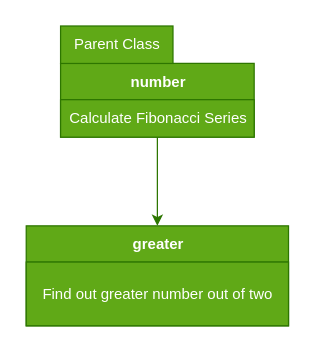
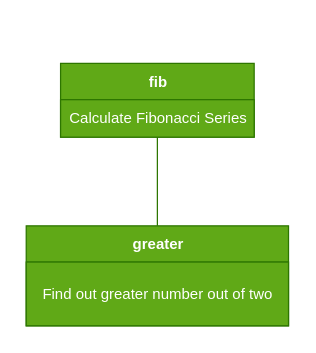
  <mxCell id="0" />
  <mxCell id="1" parent="0" />
- <mxCell id="2" value="number" style="swimlane;fontStyle=1;align=center;verticalAlign=middle;childLayout=stackLayout;horizontal=1;startSize=29;horizontalStack=0;resizeParent=1;resizeParentMax=0;resizeLast=0;collapsible=0;marginBottom=0;html=1;fillColor=#60a917;fontColor=#ffffff;strokeColor=#2D7600;" parent="1" vertex="1"><mxGeometry x="48" y="50" width="155" height="59" as="geometry" /></mxCell>
+ <mxCell id="2" value="fib" style="swimlane;fontStyle=1;align=center;verticalAlign=middle;childLayout=stackLayout;horizontal=1;startSize=29;horizontalStack=0;resizeParent=1;resizeParentMax=0;resizeLast=0;collapsible=0;marginBottom=0;html=1;fillColor=#60a917;fontColor=#ffffff;strokeColor=#2D7600;" parent="1" vertex="1"><mxGeometry x="48" y="50" width="155" height="59" as="geometry" /></mxCell>
  <mxCell id="3" value="Calculate Fibonacci Series" style="text;html=1;align=center;verticalAlign=middle;resizable=0;points=[];autosize=1;fillColor=#60a917;fontColor=#ffffff;strokeColor=#2D7600;" parent="2" vertex="1"><mxGeometry y="29" width="155" height="30" as="geometry" /></mxCell>
  <mxCell id="4" value="greater" style="swimlane;fontStyle=1;align=center;verticalAlign=middle;childLayout=stackLayout;horizontal=1;startSize=29;horizontalStack=0;resizeParent=1;resizeParentMax=0;resizeLast=0;collapsible=0;marginBottom=0;html=1;fillColor=#60a917;fontColor=#ffffff;strokeColor=#2D7600;" parent="1" vertex="1"><mxGeometry x="20.5" y="180" width="210" height="80" as="geometry" /></mxCell>
  <mxCell id="5" value="Find out greater number out of two" style="text;html=1;align=center;verticalAlign=middle;spacingLeft=4;spacingRight=4;overflow=hidden;rotatable=0;points=[[0,0.5],[1,0.5]];portConstraint=eastwest;fillColor=#60a917;fontColor=#ffffff;strokeColor=#2D7600;" parent="4" vertex="1"><mxGeometry y="29" width="210" height="51" as="geometry" /></mxCell>
- <mxCell id="6" style="edgeStyle=orthogonalEdgeStyle;rounded=0;orthogonalLoop=1;jettySize=auto;html=1;fillColor=#60a917;strokeColor=#2D7600;" parent="1" source="3" target="4" edge="1"><mxGeometry relative="1" as="geometry" /></mxCell>
- <mxCell id="7" value="Parent Class" style="text;html=1;align=center;verticalAlign=middle;resizable=0;points=[];autosize=1;fillColor=#60a917;fontColor=#ffffff;strokeColor=#2D7600;" parent="1" vertex="1"><mxGeometry x="48" y="20" width="90" height="30" as="geometry" /></mxCell>
+ <mxCell id="6" style="edgeStyle=orthogonalEdgeStyle;rounded=0;orthogonalLoop=1;jettySize=auto;html=1;fillColor=#60a917;strokeColor=#2D7600;endArrow=none;" parent="1" source="3" target="4" edge="1"><mxGeometry relative="1" as="geometry" /></mxCell>
